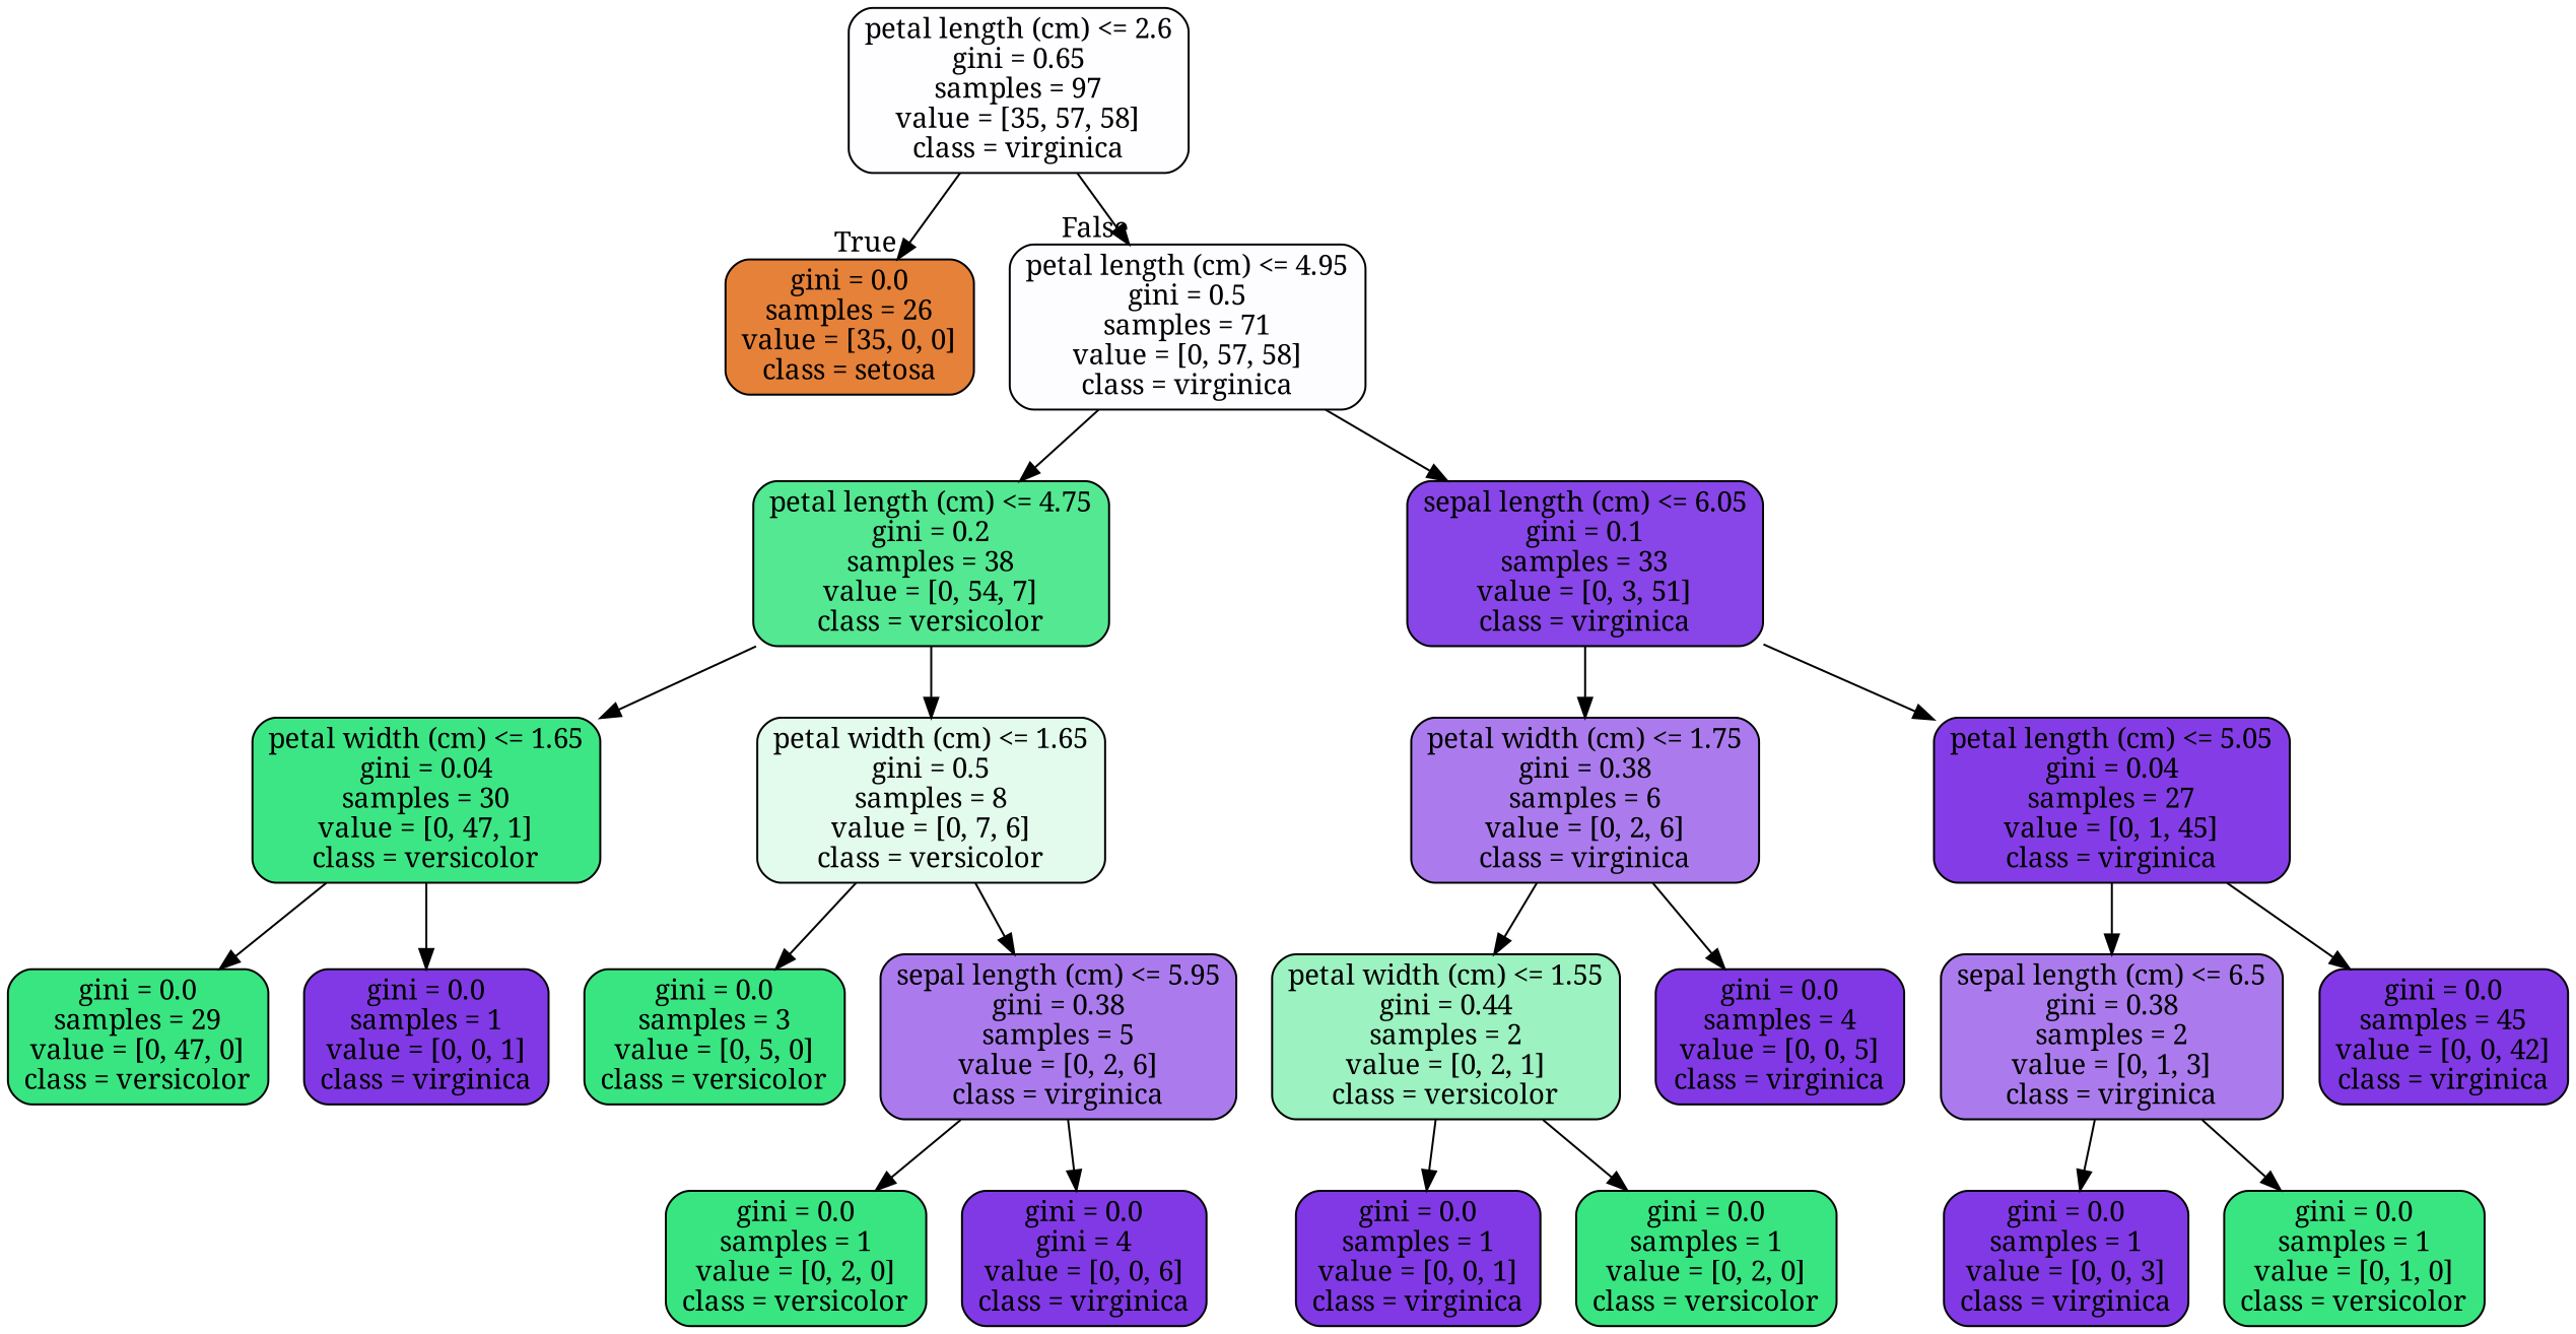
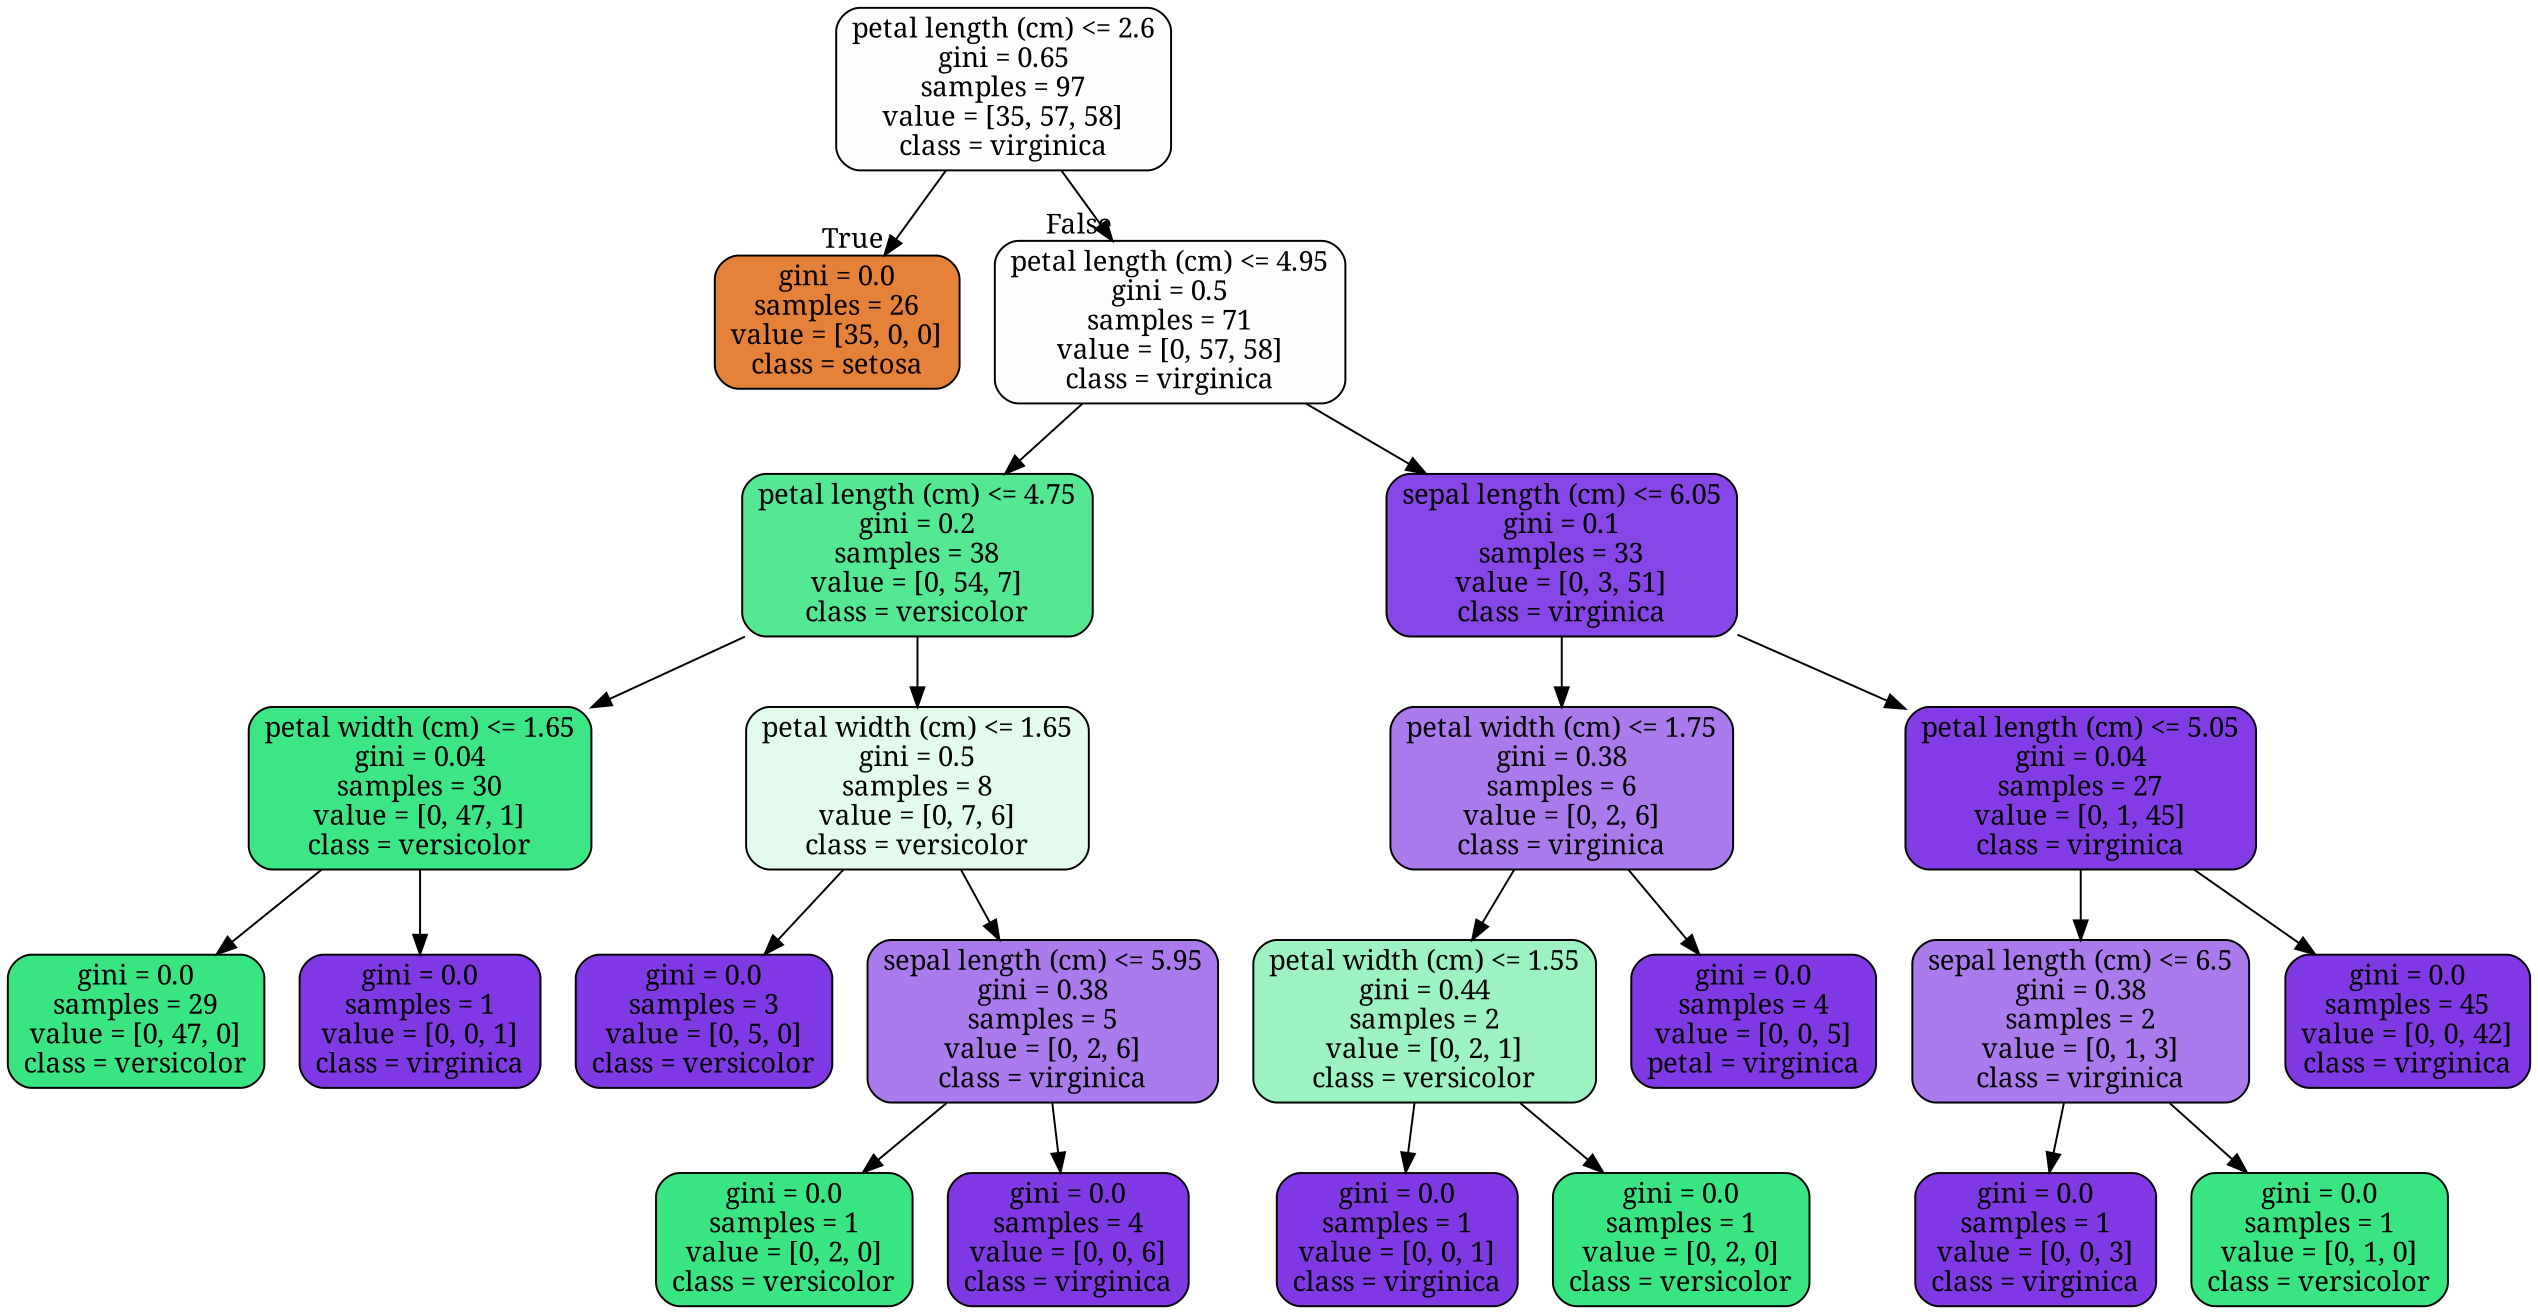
  digraph {
    fontname="Noto Serif"
    node [color=black fillcolor="#8139e5" fontname="Noto Serif" shape=box style="filled, rounded"]
    edge [fontname="Noto Serif"]
    n1 [fillcolor="#fefdff" label="petal length (cm) <= 2.6\ngini = 0.65\nsamples = 97\nvalue = [35, 57, 58]\nclass = virginica"]
    n2 [fillcolor="#e58139" label="gini = 0.0\nsamples = 26\nvalue = [35, 0, 0]\nclass = setosa"]
    n3 [fillcolor="#fdfcff" label="petal length (cm) <= 4.95\ngini = 0.5\nsamples = 71\nvalue = [0, 57, 58]\nclass = virginica"]
    n4 [fillcolor="#53e891" label="petal length (cm) <= 4.75\ngini = 0.2\nsamples = 38\nvalue = [0, 54, 7]\nclass = versicolor"]
    n5 [fillcolor="#8845e7" label="sepal length (cm) <= 6.05\ngini = 0.1\nsamples = 33\nvalue = [0, 3, 51]\nclass = virginica"]
    n6 [fillcolor="#3de684" label="petal width (cm) <= 1.65\ngini = 0.04\nsamples = 30\nvalue = [0, 47, 1]\nclass = versicolor"]
    n7 [fillcolor="#e3fbed" label="petal width (cm) <= 1.65\ngini = 0.5\nsamples = 8\nvalue = [0, 7, 6]\nclass = versicolor"]
    n8 [fillcolor="#ab7bee" label="petal width (cm) <= 1.75\ngini = 0.38\nsamples = 6\nvalue = [0, 2, 6]\nclass = virginica"]
    n9 [fillcolor="#843de6" label="petal length (cm) <= 5.05\ngini = 0.04\nsamples = 27\nvalue = [0, 1, 45]\nclass = virginica"]
    n10 [fillcolor="#39e581" label="gini = 0.0\nsamples = 29\nvalue = [0, 47, 0]\nclass = versicolor"]
    n11 [label="gini = 0.0\nsamples = 1\nvalue = [0, 0, 1]\nclass = virginica"]
-   n12 [fillcolor="#39e581" label="gini = 0.0\nsamples = 3\nvalue = [0, 5, 0]\nclass = versicolor"]
+   n12 [label="gini = 0.0\nsamples = 3\nvalue = [0, 5, 0]\nclass = versicolor"]
    n13 [fillcolor="#ab7bee" label="sepal length (cm) <= 5.95\ngini = 0.38\nsamples = 5\nvalue = [0, 2, 6]\nclass = virginica"]
    n14 [fillcolor="#39e581" label="gini = 0.0\nsamples = 1\nvalue = [0, 2, 0]\nclass = versicolor"]
-   n15 [label="gini = 0.0\ngini = 4\nvalue = [0, 0, 6]\nclass = virginica"]
+   n15 [label="gini = 0.0\nsamples = 4\nvalue = [0, 0, 6]\nclass = virginica"]
    n16 [fillcolor="#9cf2c0" label="petal width (cm) <= 1.55\ngini = 0.44\nsamples = 2\nvalue = [0, 2, 1]\nclass = versicolor"]
-   n17 [label="gini = 0.0\nsamples = 4\nvalue = [0, 0, 5]\nclass = virginica"]
+   n17 [label="gini = 0.0\nsamples = 4\nvalue = [0, 0, 5]\npetal = virginica"]
    n18 [fillcolor="#ab7bee" label="sepal length (cm) <= 6.5\ngini = 0.38\nsamples = 2\nvalue = [0, 1, 3]\nclass = virginica"]
    n19 [label="gini = 0.0\nsamples = 45\nvalue = [0, 0, 42]\nclass = virginica"]
    n20 [label="gini = 0.0\nsamples = 1\nvalue = [0, 0, 1]\nclass = virginica"]
    n21 [fillcolor="#39e581" label="gini = 0.0\nsamples = 1\nvalue = [0, 2, 0]\nclass = versicolor"]
    n22 [label="gini = 0.0\nsamples = 1\nvalue = [0, 0, 3]\nclass = virginica"]
    n23 [fillcolor="#39e581" label="gini = 0.0\nsamples = 1\nvalue = [0, 1, 0]\nclass = versicolor"]
    n1 -> n2 [headlabel=True labelangle=45 labeldistance=2.5]
    n1 -> n3 [headlabel=False labelangle=-45 labeldistance=2.5]
    n3 -> n4
    n3 -> n5
    n4 -> n6
    n4 -> n7
    n5 -> n8
    n5 -> n9
    n6 -> n10
    n6 -> n11
    n7 -> n12
    n7 -> n13
    n8 -> n16
    n8 -> n17
    n9 -> n18
    n9 -> n19
    n13 -> n14
    n13 -> n15
    n16 -> n20
    n16 -> n21
    n18 -> n22
    n18 -> n23
  }
